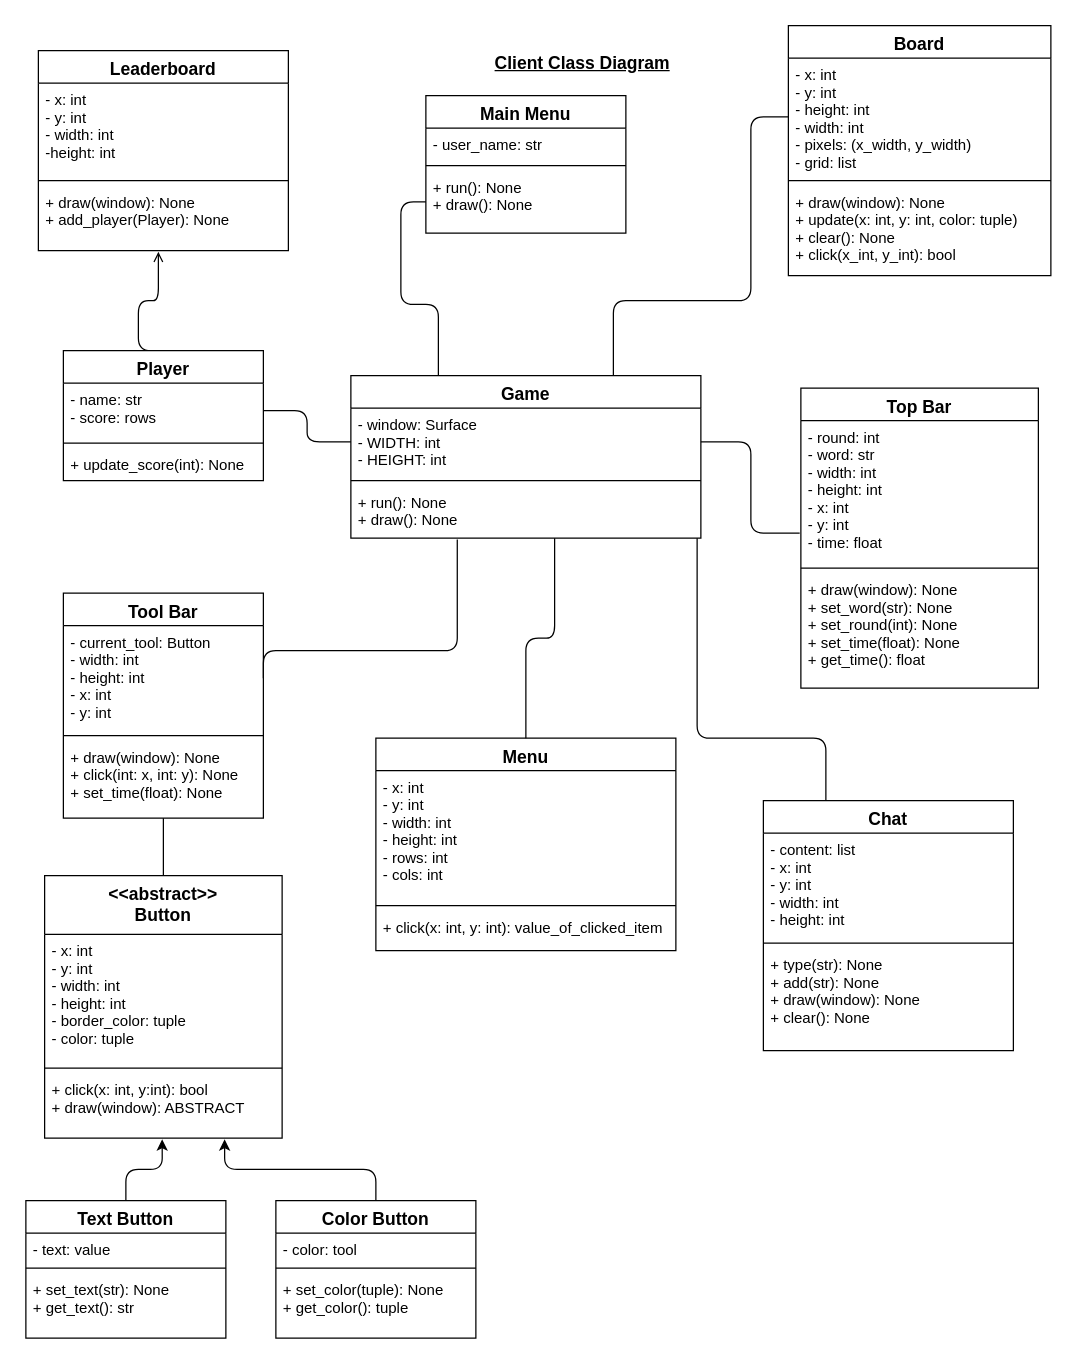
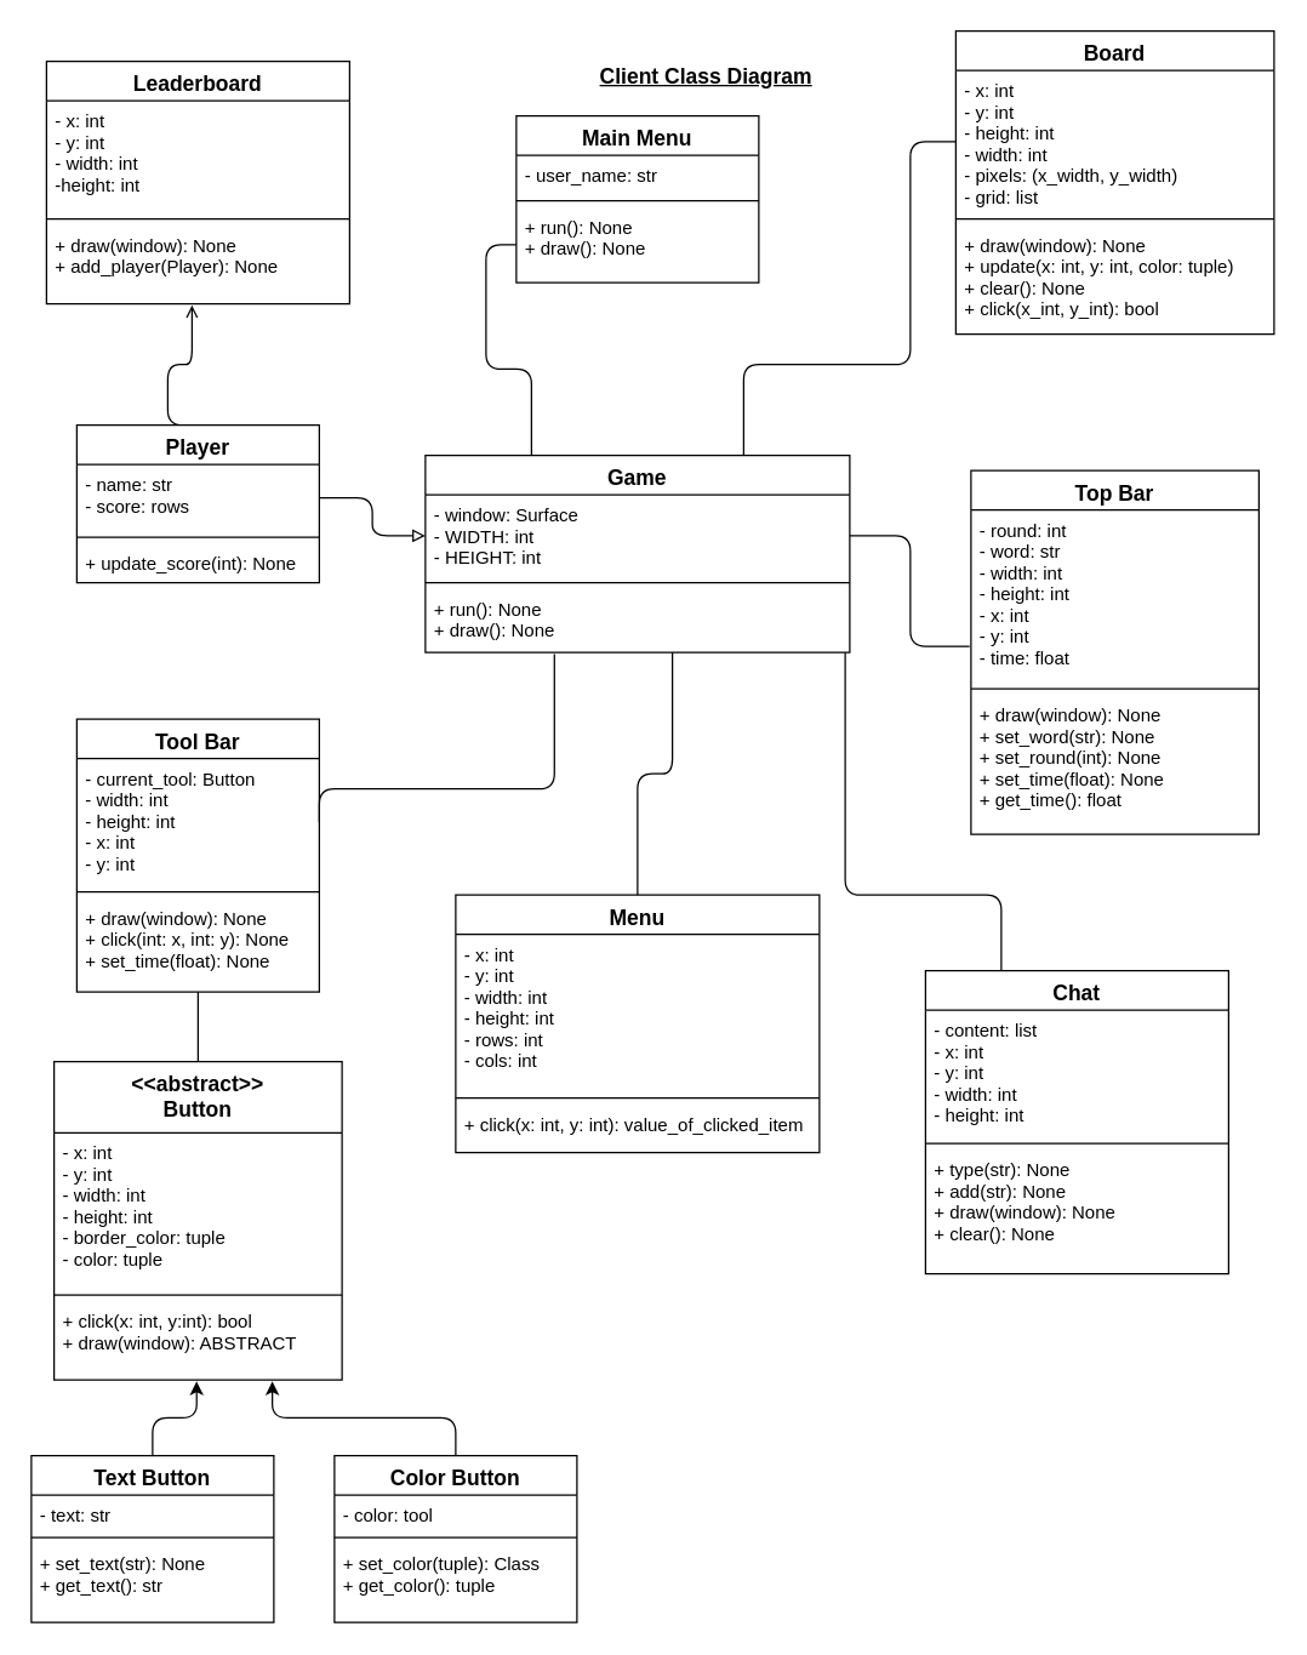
  <mxCell id="0" />
  <mxCell id="1" parent="0" />
  <mxCell id="2" value="Client Class Diagram" style="text;html=1;strokeColor=none;fillColor=none;align=center;verticalAlign=middle;whiteSpace=wrap;rounded=0;fontSize=14;fontStyle=5" vertex="1" parent="1"><mxGeometry x="318" y="40" width="295" height="20" as="geometry" /></mxCell>
  <mxCell id="3" value="Leaderboard" style="swimlane;fontStyle=1;align=center;verticalAlign=top;childLayout=stackLayout;horizontal=1;startSize=26;horizontalStack=0;resizeParent=1;resizeParentMax=0;resizeLast=0;collapsible=1;marginBottom=0;fontSize=14;" vertex="1" parent="1"><mxGeometry x="30" y="40" width="200" height="160" as="geometry" /></mxCell>
  <mxCell id="4" value="- x: int&#10;- y: int&#10;- width: int&#10;-height: int" style="text;strokeColor=none;fillColor=none;align=left;verticalAlign=top;spacingLeft=4;spacingRight=4;overflow=hidden;rotatable=0;points=[[0,0.5],[1,0.5]];portConstraint=eastwest;" vertex="1" parent="3"><mxGeometry y="26" width="200" height="74" as="geometry" /></mxCell>
  <mxCell id="5" value="" style="line;strokeWidth=1;fillColor=none;align=left;verticalAlign=middle;spacingTop=-1;spacingLeft=3;spacingRight=3;rotatable=0;labelPosition=right;points=[];portConstraint=eastwest;" vertex="1" parent="3"><mxGeometry y="100" width="200" height="8" as="geometry" /></mxCell>
  <mxCell id="6" value="+ draw(window): None&#10;+ add_player(Player): None" style="text;strokeColor=none;fillColor=none;align=left;verticalAlign=top;spacingLeft=4;spacingRight=4;overflow=hidden;rotatable=0;points=[[0,0.5],[1,0.5]];portConstraint=eastwest;" vertex="1" parent="3"><mxGeometry y="108" width="200" height="52" as="geometry" /></mxCell>
  <mxCell id="7" value="Main Menu" style="swimlane;fontStyle=1;align=center;verticalAlign=top;childLayout=stackLayout;horizontal=1;startSize=26;horizontalStack=0;resizeParent=1;resizeParentMax=0;resizeLast=0;collapsible=1;marginBottom=0;fontSize=14;" vertex="1" parent="1"><mxGeometry x="340" y="76" width="160" height="110" as="geometry" /></mxCell>
  <mxCell id="8" value="- user_name: str" style="text;strokeColor=none;fillColor=none;align=left;verticalAlign=top;spacingLeft=4;spacingRight=4;overflow=hidden;rotatable=0;points=[[0,0.5],[1,0.5]];portConstraint=eastwest;" vertex="1" parent="7"><mxGeometry y="26" width="160" height="26" as="geometry" /></mxCell>
  <mxCell id="9" value="" style="line;strokeWidth=1;fillColor=none;align=left;verticalAlign=middle;spacingTop=-1;spacingLeft=3;spacingRight=3;rotatable=0;labelPosition=right;points=[];portConstraint=eastwest;" vertex="1" parent="7"><mxGeometry y="52" width="160" height="8" as="geometry" /></mxCell>
  <mxCell id="10" value="+ run(): None&#10;+ draw(): None" style="text;strokeColor=none;fillColor=none;align=left;verticalAlign=top;spacingLeft=4;spacingRight=4;overflow=hidden;rotatable=0;points=[[0,0.5],[1,0.5]];portConstraint=eastwest;" vertex="1" parent="7"><mxGeometry y="60" width="160" height="50" as="geometry" /></mxCell>
  <mxCell id="11" value="Game" style="swimlane;fontStyle=1;align=center;verticalAlign=top;childLayout=stackLayout;horizontal=1;startSize=26;horizontalStack=0;resizeParent=1;resizeParentMax=0;resizeLast=0;collapsible=1;marginBottom=0;fontSize=14;" vertex="1" parent="1"><mxGeometry x="280" y="300" width="280" height="130" as="geometry" /></mxCell>
  <mxCell id="12" value="- window: Surface&#10;- WIDTH: int&#10;- HEIGHT: int" style="text;strokeColor=none;fillColor=none;align=left;verticalAlign=top;spacingLeft=4;spacingRight=4;overflow=hidden;rotatable=0;points=[[0,0.5],[1,0.5]];portConstraint=eastwest;" vertex="1" parent="11"><mxGeometry y="26" width="280" height="54" as="geometry" /></mxCell>
  <mxCell id="13" value="" style="line;strokeWidth=1;fillColor=none;align=left;verticalAlign=middle;spacingTop=-1;spacingLeft=3;spacingRight=3;rotatable=0;labelPosition=right;points=[];portConstraint=eastwest;" vertex="1" parent="11"><mxGeometry y="80" width="280" height="8" as="geometry" /></mxCell>
  <mxCell id="14" value="+ run(): None&#10;+ draw(): None" style="text;strokeColor=none;fillColor=none;align=left;verticalAlign=top;spacingLeft=4;spacingRight=4;overflow=hidden;rotatable=0;points=[[0,0.5],[1,0.5]];portConstraint=eastwest;" vertex="1" parent="11"><mxGeometry y="88" width="280" height="42" as="geometry" /></mxCell>
  <mxCell id="15" value="Board" style="swimlane;fontStyle=1;align=center;verticalAlign=top;childLayout=stackLayout;horizontal=1;startSize=26;horizontalStack=0;resizeParent=1;resizeParentMax=0;resizeLast=0;collapsible=1;marginBottom=0;fontSize=14;" vertex="1" parent="1"><mxGeometry x="630" y="20" width="210" height="200" as="geometry" /></mxCell>
  <mxCell id="16" value="- x: int&#10;- y: int&#10;- height: int&#10;- width: int&#10;- pixels: (x_width, y_width)&#10;- grid: list" style="text;strokeColor=none;fillColor=none;align=left;verticalAlign=top;spacingLeft=4;spacingRight=4;overflow=hidden;rotatable=0;points=[[0,0.5],[1,0.5]];portConstraint=eastwest;" vertex="1" parent="15"><mxGeometry y="26" width="210" height="94" as="geometry" /></mxCell>
  <mxCell id="17" value="" style="line;strokeWidth=1;fillColor=none;align=left;verticalAlign=middle;spacingTop=-1;spacingLeft=3;spacingRight=3;rotatable=0;labelPosition=right;points=[];portConstraint=eastwest;" vertex="1" parent="15"><mxGeometry y="120" width="210" height="8" as="geometry" /></mxCell>
  <mxCell id="18" value="+ draw(window): None&#10;+ update(x: int, y: int, color: tuple)&#10;+ clear(): None&#10;+ click(x_int, y_int): bool" style="text;strokeColor=none;fillColor=none;align=left;verticalAlign=top;spacingLeft=4;spacingRight=4;overflow=hidden;rotatable=0;points=[[0,0.5],[1,0.5]];portConstraint=eastwest;" vertex="1" parent="15"><mxGeometry y="128" width="210" height="72" as="geometry" /></mxCell>
  <mxCell id="19" style="edgeStyle=orthogonalEdgeStyle;rounded=1;orthogonalLoop=1;jettySize=auto;html=1;exitX=0.5;exitY=0;exitDx=0;exitDy=0;entryX=0.48;entryY=1.019;entryDx=0;entryDy=0;entryPerimeter=0;startArrow=none;startFill=0;endArrow=open;endFill=0;fontSize=14;" edge="1" parent="1" source="20" target="6"><mxGeometry relative="1" as="geometry"><Array as="points"><mxPoint x="110" y="280" /><mxPoint x="110" y="240" /><mxPoint x="126" y="240" /></Array></mxGeometry></mxCell>
  <mxCell id="20" value="Player" style="swimlane;fontStyle=1;align=center;verticalAlign=top;childLayout=stackLayout;horizontal=1;startSize=26;horizontalStack=0;resizeParent=1;resizeParentMax=0;resizeLast=0;collapsible=1;marginBottom=0;fontSize=14;" vertex="1" parent="1"><mxGeometry x="50" y="280" width="160" height="104" as="geometry" /></mxCell>
  <mxCell id="21" value="- name: str&#10;- score: rows" style="text;strokeColor=none;fillColor=none;align=left;verticalAlign=top;spacingLeft=4;spacingRight=4;overflow=hidden;rotatable=0;points=[[0,0.5],[1,0.5]];portConstraint=eastwest;" vertex="1" parent="20"><mxGeometry y="26" width="160" height="44" as="geometry" /></mxCell>
  <mxCell id="22" value="" style="line;strokeWidth=1;fillColor=none;align=left;verticalAlign=middle;spacingTop=-1;spacingLeft=3;spacingRight=3;rotatable=0;labelPosition=right;points=[];portConstraint=eastwest;" vertex="1" parent="20"><mxGeometry y="70" width="160" height="8" as="geometry" /></mxCell>
  <mxCell id="23" value="+ update_score(int): None" style="text;strokeColor=none;fillColor=none;align=left;verticalAlign=top;spacingLeft=4;spacingRight=4;overflow=hidden;rotatable=0;points=[[0,0.5],[1,0.5]];portConstraint=eastwest;" vertex="1" parent="20"><mxGeometry y="78" width="160" height="26" as="geometry" /></mxCell>
  <mxCell id="24" value="&lt;&lt;abstract&gt;&gt;&#10;Button" style="swimlane;fontStyle=1;align=center;verticalAlign=top;childLayout=stackLayout;horizontal=1;startSize=47;horizontalStack=0;resizeParent=1;resizeParentMax=0;resizeLast=0;collapsible=1;marginBottom=0;fontSize=14;" vertex="1" parent="1"><mxGeometry x="35" y="700" width="190" height="210" as="geometry" /></mxCell>
  <mxCell id="25" value="- x: int&#10;- y: int&#10;- width: int&#10;- height: int&#10;- border_color: tuple&#10;- color: tuple" style="text;strokeColor=none;fillColor=none;align=left;verticalAlign=top;spacingLeft=4;spacingRight=4;overflow=hidden;rotatable=0;points=[[0,0.5],[1,0.5]];portConstraint=eastwest;" vertex="1" parent="24"><mxGeometry y="47" width="190" height="103" as="geometry" /></mxCell>
  <mxCell id="26" value="" style="line;strokeWidth=1;fillColor=none;align=left;verticalAlign=middle;spacingTop=-1;spacingLeft=3;spacingRight=3;rotatable=0;labelPosition=right;points=[];portConstraint=eastwest;" vertex="1" parent="24"><mxGeometry y="150" width="190" height="8" as="geometry" /></mxCell>
  <mxCell id="27" value="+ click(x: int, y:int): bool&#10;+ draw(window): ABSTRACT" style="text;strokeColor=none;fillColor=none;align=left;verticalAlign=top;spacingLeft=4;spacingRight=4;overflow=hidden;rotatable=0;points=[[0,0.5],[1,0.5]];portConstraint=eastwest;" vertex="1" parent="24"><mxGeometry y="158" width="190" height="52" as="geometry" /></mxCell>
  <mxCell id="28" value="Menu" style="swimlane;fontStyle=1;align=center;verticalAlign=top;childLayout=stackLayout;horizontal=1;startSize=26;horizontalStack=0;resizeParent=1;resizeParentMax=0;resizeLast=0;collapsible=1;marginBottom=0;fontSize=14;" vertex="1" parent="1"><mxGeometry x="300" y="590" width="240" height="170" as="geometry" /></mxCell>
  <mxCell id="29" value="- x: int&#10;- y: int&#10;- width: int&#10;- height: int&#10;- rows: int&#10;- cols: int" style="text;strokeColor=none;fillColor=none;align=left;verticalAlign=top;spacingLeft=4;spacingRight=4;overflow=hidden;rotatable=0;points=[[0,0.5],[1,0.5]];portConstraint=eastwest;" vertex="1" parent="28"><mxGeometry y="26" width="240" height="104" as="geometry" /></mxCell>
  <mxCell id="30" value="" style="line;strokeWidth=1;fillColor=none;align=left;verticalAlign=middle;spacingTop=-1;spacingLeft=3;spacingRight=3;rotatable=0;labelPosition=right;points=[];portConstraint=eastwest;" vertex="1" parent="28"><mxGeometry y="130" width="240" height="8" as="geometry" /></mxCell>
  <mxCell id="31" value="+ click(x: int, y: int): value_of_clicked_item" style="text;strokeColor=none;fillColor=none;align=left;verticalAlign=top;spacingLeft=4;spacingRight=4;overflow=hidden;rotatable=0;points=[[0,0.5],[1,0.5]];portConstraint=eastwest;" vertex="1" parent="28"><mxGeometry y="138" width="240" height="32" as="geometry" /></mxCell>
  <mxCell id="32" value="Tool Bar" style="swimlane;fontStyle=1;align=center;verticalAlign=top;childLayout=stackLayout;horizontal=1;startSize=26;horizontalStack=0;resizeParent=1;resizeParentMax=0;resizeLast=0;collapsible=1;marginBottom=0;fontSize=14;" vertex="1" parent="1"><mxGeometry x="50" y="474" width="160" height="180" as="geometry" /></mxCell>
  <mxCell id="33" value="- current_tool: Button&#10;- width: int&#10;- height: int&#10;- x: int&#10;- y: int" style="text;strokeColor=none;fillColor=none;align=left;verticalAlign=top;spacingLeft=4;spacingRight=4;overflow=hidden;rotatable=0;points=[[0,0.5],[1,0.5]];portConstraint=eastwest;" vertex="1" parent="32"><mxGeometry y="26" width="160" height="84" as="geometry" /></mxCell>
  <mxCell id="34" value="" style="line;strokeWidth=1;fillColor=none;align=left;verticalAlign=middle;spacingTop=-1;spacingLeft=3;spacingRight=3;rotatable=0;labelPosition=right;points=[];portConstraint=eastwest;" vertex="1" parent="32"><mxGeometry y="110" width="160" height="8" as="geometry" /></mxCell>
  <mxCell id="35" value="+ draw(window): None&#10;+ click(int: x, int: y): None&#10;+ set_time(float): None" style="text;strokeColor=none;fillColor=none;align=left;verticalAlign=top;spacingLeft=4;spacingRight=4;overflow=hidden;rotatable=0;points=[[0,0.5],[1,0.5]];portConstraint=eastwest;" vertex="1" parent="32"><mxGeometry y="118" width="160" height="62" as="geometry" /></mxCell>
  <mxCell id="36" value="Chat" style="swimlane;fontStyle=1;align=center;verticalAlign=top;childLayout=stackLayout;horizontal=1;startSize=26;horizontalStack=0;resizeParent=1;resizeParentMax=0;resizeLast=0;collapsible=1;marginBottom=0;fontSize=14;" vertex="1" parent="1"><mxGeometry x="610" y="640" width="200" height="200" as="geometry" /></mxCell>
  <mxCell id="37" value="- content: list&#10;- x: int&#10;- y: int&#10;- width: int&#10;- height: int" style="text;strokeColor=none;fillColor=none;align=left;verticalAlign=top;spacingLeft=4;spacingRight=4;overflow=hidden;rotatable=0;points=[[0,0.5],[1,0.5]];portConstraint=eastwest;" vertex="1" parent="36"><mxGeometry y="26" width="200" height="84" as="geometry" /></mxCell>
  <mxCell id="38" value="" style="line;strokeWidth=1;fillColor=none;align=left;verticalAlign=middle;spacingTop=-1;spacingLeft=3;spacingRight=3;rotatable=0;labelPosition=right;points=[];portConstraint=eastwest;" vertex="1" parent="36"><mxGeometry y="110" width="200" height="8" as="geometry" /></mxCell>
  <mxCell id="39" value="+ type(str): None&#10;+ add(str): None&#10;+ draw(window): None&#10;+ clear(): None" style="text;strokeColor=none;fillColor=none;align=left;verticalAlign=top;spacingLeft=4;spacingRight=4;overflow=hidden;rotatable=0;points=[[0,0.5],[1,0.5]];portConstraint=eastwest;" vertex="1" parent="36"><mxGeometry y="118" width="200" height="82" as="geometry" /></mxCell>
  <mxCell id="40" value="Top Bar" style="swimlane;fontStyle=1;align=center;verticalAlign=top;childLayout=stackLayout;horizontal=1;startSize=26;horizontalStack=0;resizeParent=1;resizeParentMax=0;resizeLast=0;collapsible=1;marginBottom=0;fontSize=14;" vertex="1" parent="1"><mxGeometry x="640" y="310" width="190" height="240" as="geometry" /></mxCell>
  <mxCell id="41" value="- round: int&#10;- word: str&#10;- width: int&#10;- height: int&#10;- x: int&#10;- y: int&#10;- time: float" style="text;strokeColor=none;fillColor=none;align=left;verticalAlign=top;spacingLeft=4;spacingRight=4;overflow=hidden;rotatable=0;points=[[0,0.5],[1,0.5]];portConstraint=eastwest;" vertex="1" parent="40"><mxGeometry y="26" width="190" height="114" as="geometry" /></mxCell>
  <mxCell id="42" value="" style="line;strokeWidth=1;fillColor=none;align=left;verticalAlign=middle;spacingTop=-1;spacingLeft=3;spacingRight=3;rotatable=0;labelPosition=right;points=[];portConstraint=eastwest;" vertex="1" parent="40"><mxGeometry y="140" width="190" height="8" as="geometry" /></mxCell>
  <mxCell id="43" value="+ draw(window): None&#10;+ set_word(str): None&#10;+ set_round(int): None&#10;+ set_time(float): None&#10;+ get_time(): float" style="text;strokeColor=none;fillColor=none;align=left;verticalAlign=top;spacingLeft=4;spacingRight=4;overflow=hidden;rotatable=0;points=[[0,0.5],[1,0.5]];portConstraint=eastwest;" vertex="1" parent="40"><mxGeometry y="148" width="190" height="92" as="geometry" /></mxCell>
  <mxCell id="44" style="edgeStyle=orthogonalEdgeStyle;rounded=1;orthogonalLoop=1;jettySize=auto;html=1;exitX=0.5;exitY=0;exitDx=0;exitDy=0;entryX=0.495;entryY=1.019;entryDx=0;entryDy=0;entryPerimeter=0;endArrow=classic;endFill=1;fontSize=14;" edge="1" parent="1" source="45" target="27"><mxGeometry relative="1" as="geometry" /></mxCell>
  <mxCell id="45" value="Text Button" style="swimlane;fontStyle=1;align=center;verticalAlign=top;childLayout=stackLayout;horizontal=1;startSize=26;horizontalStack=0;resizeParent=1;resizeParentMax=0;resizeLast=0;collapsible=1;marginBottom=0;fontSize=14;" vertex="1" parent="1"><mxGeometry x="20" y="960" width="160" height="110" as="geometry" /></mxCell>
- <mxCell id="46" value="- text: value" style="text;strokeColor=none;fillColor=none;align=left;verticalAlign=top;spacingLeft=4;spacingRight=4;overflow=hidden;rotatable=0;points=[[0,0.5],[1,0.5]];portConstraint=eastwest;" vertex="1" parent="45"><mxGeometry y="26" width="160" height="24" as="geometry" /></mxCell>
+ <mxCell id="46" value="- text: str" style="text;strokeColor=none;fillColor=none;align=left;verticalAlign=top;spacingLeft=4;spacingRight=4;overflow=hidden;rotatable=0;points=[[0,0.5],[1,0.5]];portConstraint=eastwest;" vertex="1" parent="45"><mxGeometry y="26" width="160" height="24" as="geometry" /></mxCell>
  <mxCell id="47" value="" style="line;strokeWidth=1;fillColor=none;align=left;verticalAlign=middle;spacingTop=-1;spacingLeft=3;spacingRight=3;rotatable=0;labelPosition=right;points=[];portConstraint=eastwest;" vertex="1" parent="45"><mxGeometry y="50" width="160" height="8" as="geometry" /></mxCell>
  <mxCell id="48" value="+ set_text(str): None&#10;+ get_text(): str" style="text;strokeColor=none;fillColor=none;align=left;verticalAlign=top;spacingLeft=4;spacingRight=4;overflow=hidden;rotatable=0;points=[[0,0.5],[1,0.5]];portConstraint=eastwest;" vertex="1" parent="45"><mxGeometry y="58" width="160" height="52" as="geometry" /></mxCell>
  <mxCell id="49" style="edgeStyle=orthogonalEdgeStyle;rounded=1;orthogonalLoop=1;jettySize=auto;html=1;exitX=0.5;exitY=0;exitDx=0;exitDy=0;endArrow=classic;endFill=1;fontSize=14;entryX=0.758;entryY=1.019;entryDx=0;entryDy=0;entryPerimeter=0;startArrow=none;startFill=0;" edge="1" parent="1" source="50" target="27"><mxGeometry relative="1" as="geometry"><mxPoint x="180" y="920" as="targetPoint" /></mxGeometry></mxCell>
  <mxCell id="50" value="Color Button" style="swimlane;fontStyle=1;align=center;verticalAlign=top;childLayout=stackLayout;horizontal=1;startSize=26;horizontalStack=0;resizeParent=1;resizeParentMax=0;resizeLast=0;collapsible=1;marginBottom=0;fontSize=14;" vertex="1" parent="1"><mxGeometry x="220" y="960" width="160" height="110" as="geometry" /></mxCell>
  <mxCell id="51" value="- color: tool" style="text;strokeColor=none;fillColor=none;align=left;verticalAlign=top;spacingLeft=4;spacingRight=4;overflow=hidden;rotatable=0;points=[[0,0.5],[1,0.5]];portConstraint=eastwest;" vertex="1" parent="50"><mxGeometry y="26" width="160" height="24" as="geometry" /></mxCell>
  <mxCell id="52" value="" style="line;strokeWidth=1;fillColor=none;align=left;verticalAlign=middle;spacingTop=-1;spacingLeft=3;spacingRight=3;rotatable=0;labelPosition=right;points=[];portConstraint=eastwest;" vertex="1" parent="50"><mxGeometry y="50" width="160" height="8" as="geometry" /></mxCell>
- <mxCell id="53" value="+ set_color(tuple): None&#10;+ get_color(): tuple" style="text;strokeColor=none;fillColor=none;align=left;verticalAlign=top;spacingLeft=4;spacingRight=4;overflow=hidden;rotatable=0;points=[[0,0.5],[1,0.5]];portConstraint=eastwest;" vertex="1" parent="50"><mxGeometry y="58" width="160" height="52" as="geometry" /></mxCell>
+ <mxCell id="53" value="+ set_color(tuple): Class&#10;+ get_color(): tuple" style="text;strokeColor=none;fillColor=none;align=left;verticalAlign=top;spacingLeft=4;spacingRight=4;overflow=hidden;rotatable=0;points=[[0,0.5],[1,0.5]];portConstraint=eastwest;" vertex="1" parent="50"><mxGeometry y="58" width="160" height="52" as="geometry" /></mxCell>
  <mxCell id="54" value="" style="edgeStyle=segmentEdgeStyle;endArrow=none;html=1;fontSize=14;exitX=0.25;exitY=0;exitDx=0;exitDy=0;endFill=0;" edge="1" parent="1" source="36"><mxGeometry width="50" height="50" relative="1" as="geometry"><mxPoint x="510" y="550" as="sourcePoint" /><mxPoint x="557" y="430" as="targetPoint" /><Array as="points"><mxPoint x="660" y="590" /><mxPoint x="557" y="590" /></Array></mxGeometry></mxCell>
  <mxCell id="55" value="" style="edgeStyle=elbowEdgeStyle;elbow=vertical;endArrow=none;html=1;fontSize=14;endFill=0;" edge="1" parent="1" source="28"><mxGeometry width="50" height="50" relative="1" as="geometry"><mxPoint x="360" y="650" as="sourcePoint" /><mxPoint x="443" y="430" as="targetPoint" /></mxGeometry></mxCell>
  <mxCell id="56" value="" style="edgeStyle=elbowEdgeStyle;elbow=horizontal;endArrow=none;html=1;fontSize=14;entryX=1;entryY=0.5;entryDx=0;entryDy=0;exitX=-0.005;exitY=0.789;exitDx=0;exitDy=0;exitPerimeter=0;endFill=0;" edge="1" parent="1" source="41" target="12"><mxGeometry width="50" height="50" relative="1" as="geometry"><mxPoint x="360" y="650" as="sourcePoint" /><mxPoint x="410" y="600" as="targetPoint" /></mxGeometry></mxCell>
  <mxCell id="57" value="" style="edgeStyle=segmentEdgeStyle;endArrow=none;html=1;fontSize=14;exitX=0.5;exitY=0;exitDx=0;exitDy=0;endFill=0;" edge="1" parent="1" source="24" target="35"><mxGeometry width="50" height="50" relative="1" as="geometry"><mxPoint x="360" y="650" as="sourcePoint" /><mxPoint x="410" y="600" as="targetPoint" /></mxGeometry></mxCell>
  <mxCell id="58" value="" style="edgeStyle=elbowEdgeStyle;elbow=vertical;endArrow=none;html=1;fontSize=14;entryX=0.304;entryY=1.024;entryDx=0;entryDy=0;entryPerimeter=0;exitX=1;exitY=0.5;exitDx=0;exitDy=0;endFill=0;" edge="1" parent="1" source="33" target="14"><mxGeometry width="50" height="50" relative="1" as="geometry"><mxPoint x="360" y="650" as="sourcePoint" /><mxPoint x="410" y="600" as="targetPoint" /><Array as="points"><mxPoint x="250" y="520" /><mxPoint x="310" y="500" /></Array></mxGeometry></mxCell>
- <mxCell id="59" value="" style="edgeStyle=elbowEdgeStyle;elbow=horizontal;endArrow=none;html=1;fontSize=14;entryX=0;entryY=0.5;entryDx=0;entryDy=0;exitX=1;exitY=0.5;exitDx=0;exitDy=0;endFill=0;" edge="1" parent="1" source="21" target="12"><mxGeometry width="50" height="50" relative="1" as="geometry"><mxPoint x="360" y="650" as="sourcePoint" /><mxPoint x="410" y="600" as="targetPoint" /></mxGeometry></mxCell>
+ <mxCell id="59" value="" style="edgeStyle=elbowEdgeStyle;elbow=horizontal;endArrow=block;html=1;fontSize=14;entryX=0;entryY=0.5;entryDx=0;entryDy=0;exitX=1;exitY=0.5;exitDx=0;exitDy=0;endFill=0;" edge="1" parent="1" source="21" target="12"><mxGeometry width="50" height="50" relative="1" as="geometry"><mxPoint x="360" y="650" as="sourcePoint" /><mxPoint x="410" y="600" as="targetPoint" /></mxGeometry></mxCell>
  <mxCell id="60" style="edgeStyle=orthogonalEdgeStyle;rounded=1;orthogonalLoop=1;jettySize=auto;html=1;exitX=0;exitY=0.5;exitDx=0;exitDy=0;entryX=0.75;entryY=0;entryDx=0;entryDy=0;startArrow=none;startFill=0;endArrow=none;endFill=0;fontSize=14;" edge="1" parent="1" source="16" target="11"><mxGeometry relative="1" as="geometry"><Array as="points"><mxPoint x="600" y="93" /><mxPoint x="600" y="240" /><mxPoint x="490" y="240" /></Array></mxGeometry></mxCell>
  <mxCell id="61" style="edgeStyle=orthogonalEdgeStyle;rounded=1;orthogonalLoop=1;jettySize=auto;html=1;exitX=0;exitY=0.5;exitDx=0;exitDy=0;entryX=0.25;entryY=0;entryDx=0;entryDy=0;startArrow=none;startFill=0;endArrow=none;endFill=0;fontSize=14;" edge="1" parent="1" source="10" target="11"><mxGeometry relative="1" as="geometry" /></mxCell>
